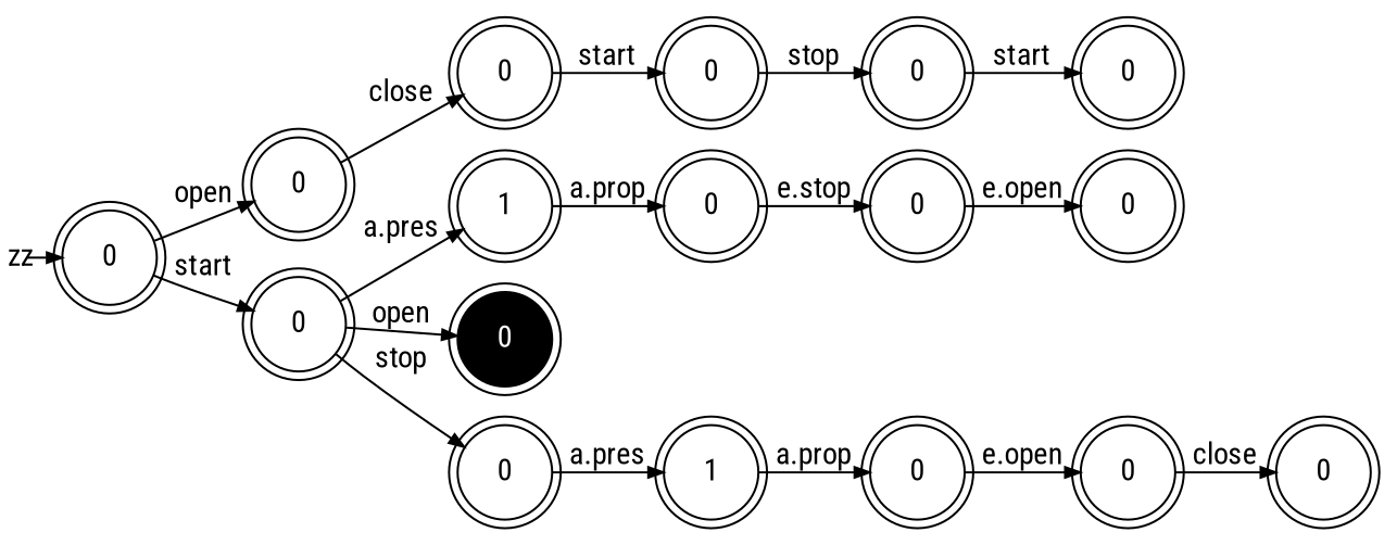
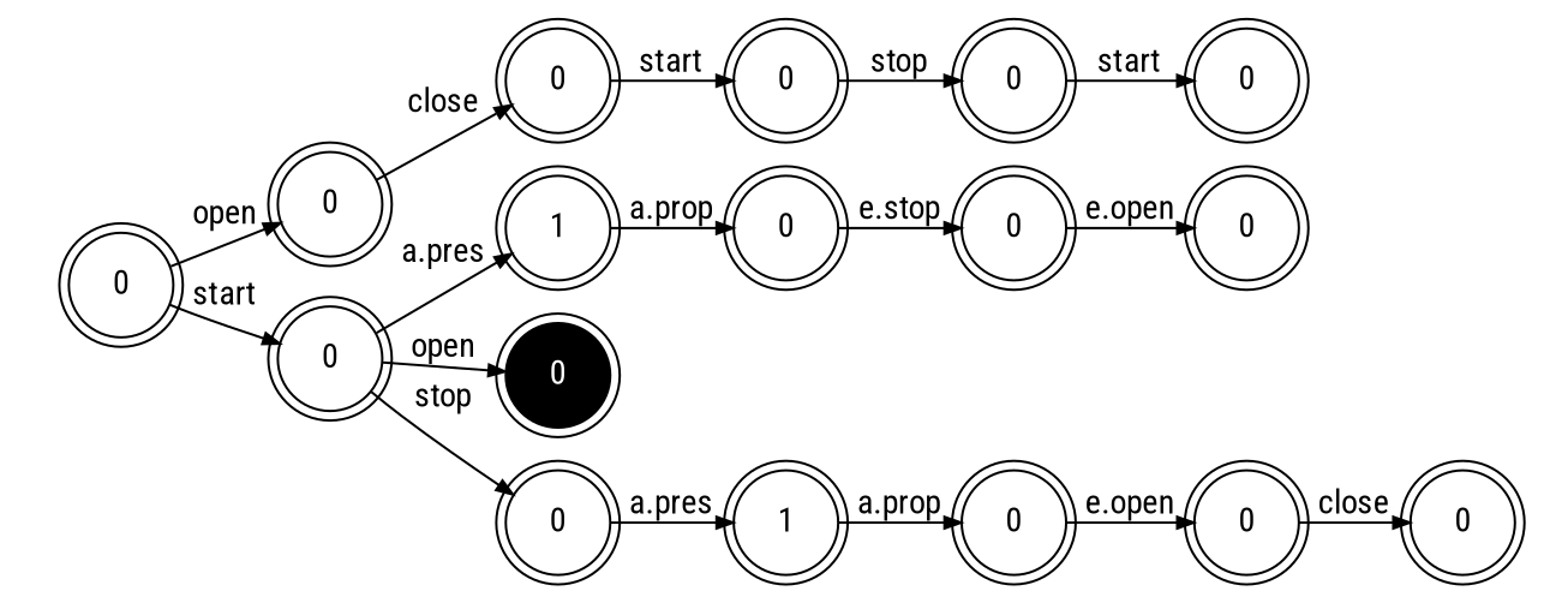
  digraph {
    pack=true
    rankdir=LR
    ranksep=0
    fontname="Roboto Condensed"
    node [color=black fixedsize=true shape=doublecircle fontname="Roboto Condensed"]
    edge [arrowsize=0.7 fontname="Roboto Condensed"]
-   zz [color=white fillcolor=white height=0.05 shape=circle style=filled width=0.05]
    n2 [height=0.5 label=0 width=0.5]
    n3 [height=0.5 label=0 width=0.5]
    n4 [height=0.5 label=0 width=0.5]
    n5 [height=0.5 label=0 width=0.5]
    n6 [height=0.5 label=1 width=0.5]
    n7 [fillcolor=black fontcolor=white height=0.5 label=0 style=filled width=0.5]
    n8 [height=0.5 label=0 width=0.5]
    n9 [height=0.5 label=0 width=0.5]
    n10 [height=0.5 label=0 width=0.5]
    n11 [height=0.5 label=1 width=0.5]
    n12 [height=0.5 label=0 width=0.5]
    n13 [height=0.5 label=0 width=0.5]
    n14 [height=0.5 label=0 width=0.5]
    n15 [height=0.5 label=0 width=0.5]
    n16 [height=0.5 label=0 width=0.5]
    n17 [height=0.5 label=0 width=0.5]
    n18 [height=0.5 label=0 width=0.5]
-   zz -> n2
    n2 -> n3 [label=open]
    n2 -> n4 [label=start]
    n3 -> n5 [label=close]
    n4 -> n6 [label="a.pres"]
    n4 -> n7 [label=open]
    n4 -> n8 [label=stop]
    n5 -> n9 [label=start]
    n6 -> n10 [label="a.prop"]
    n8 -> n11 [label="a.pres"]
    n9 -> n12 [label=stop]
    n10 -> n13 [label="e.stop"]
    n11 -> n14 [label="a.prop"]
    n12 -> n15 [label=start]
    n13 -> n16 [label="e.open"]
    n14 -> n17 [label="e.open"]
    n17 -> n18 [label=close]
  }
